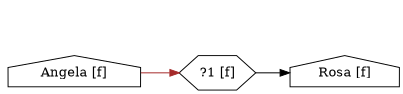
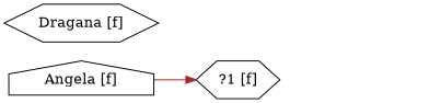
  digraph {
    rankdir=LR
    node [shape=hexagon]
    "?1 [f]"
-   "Rosa [f]" [shape=house]
    "Angela [f]" [shape=house]
-   "?1 [f]" -> "Rosa [f]" [color=black]
+   "Dragana [f]"
    "Angela [f]" -> "?1 [f]" [color=brown]
  }
